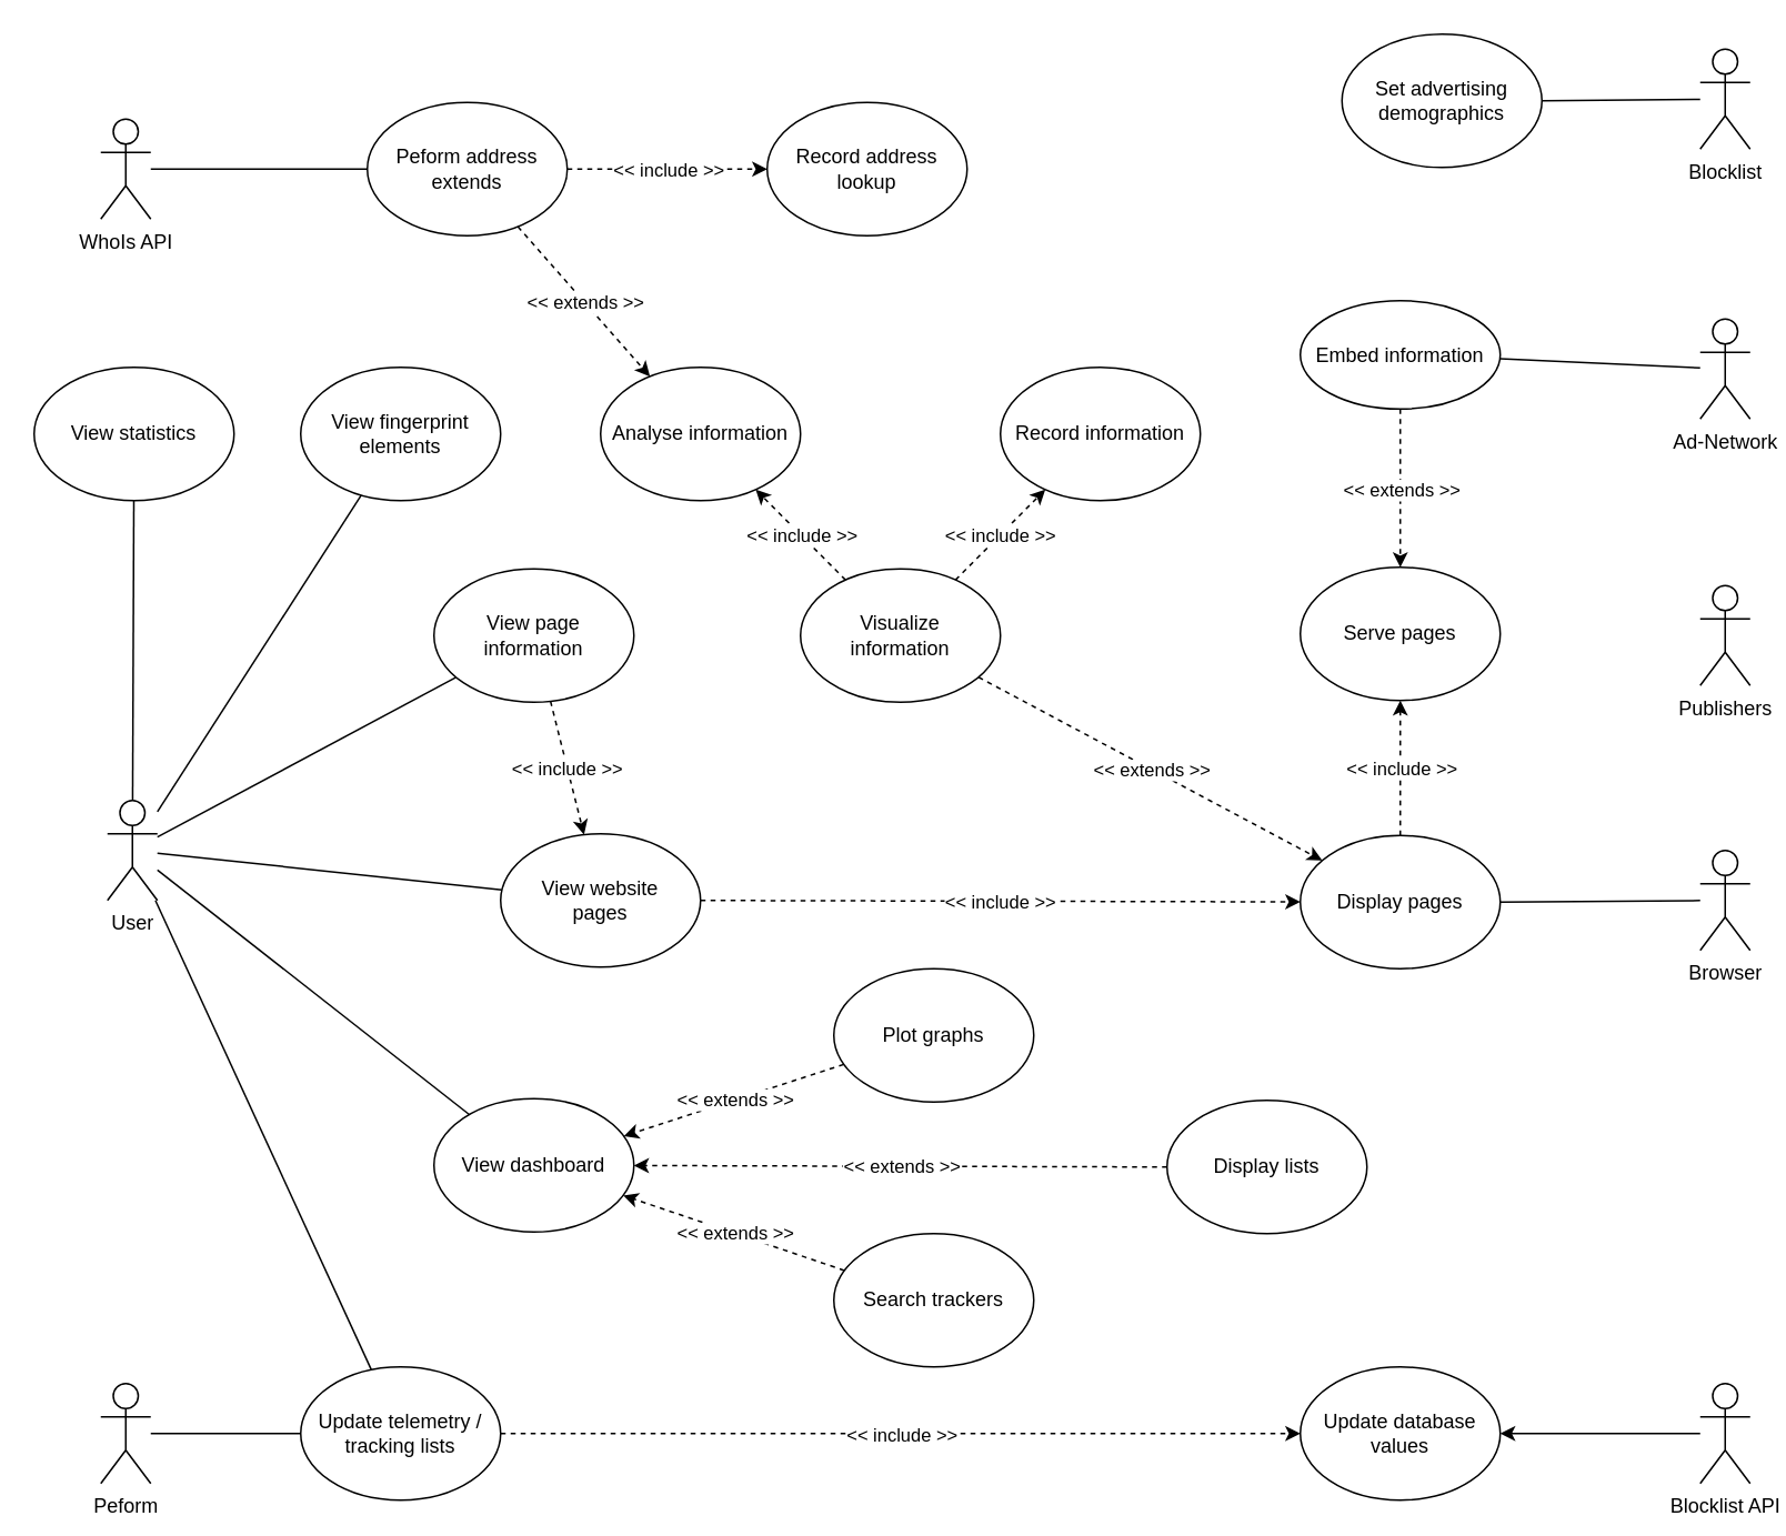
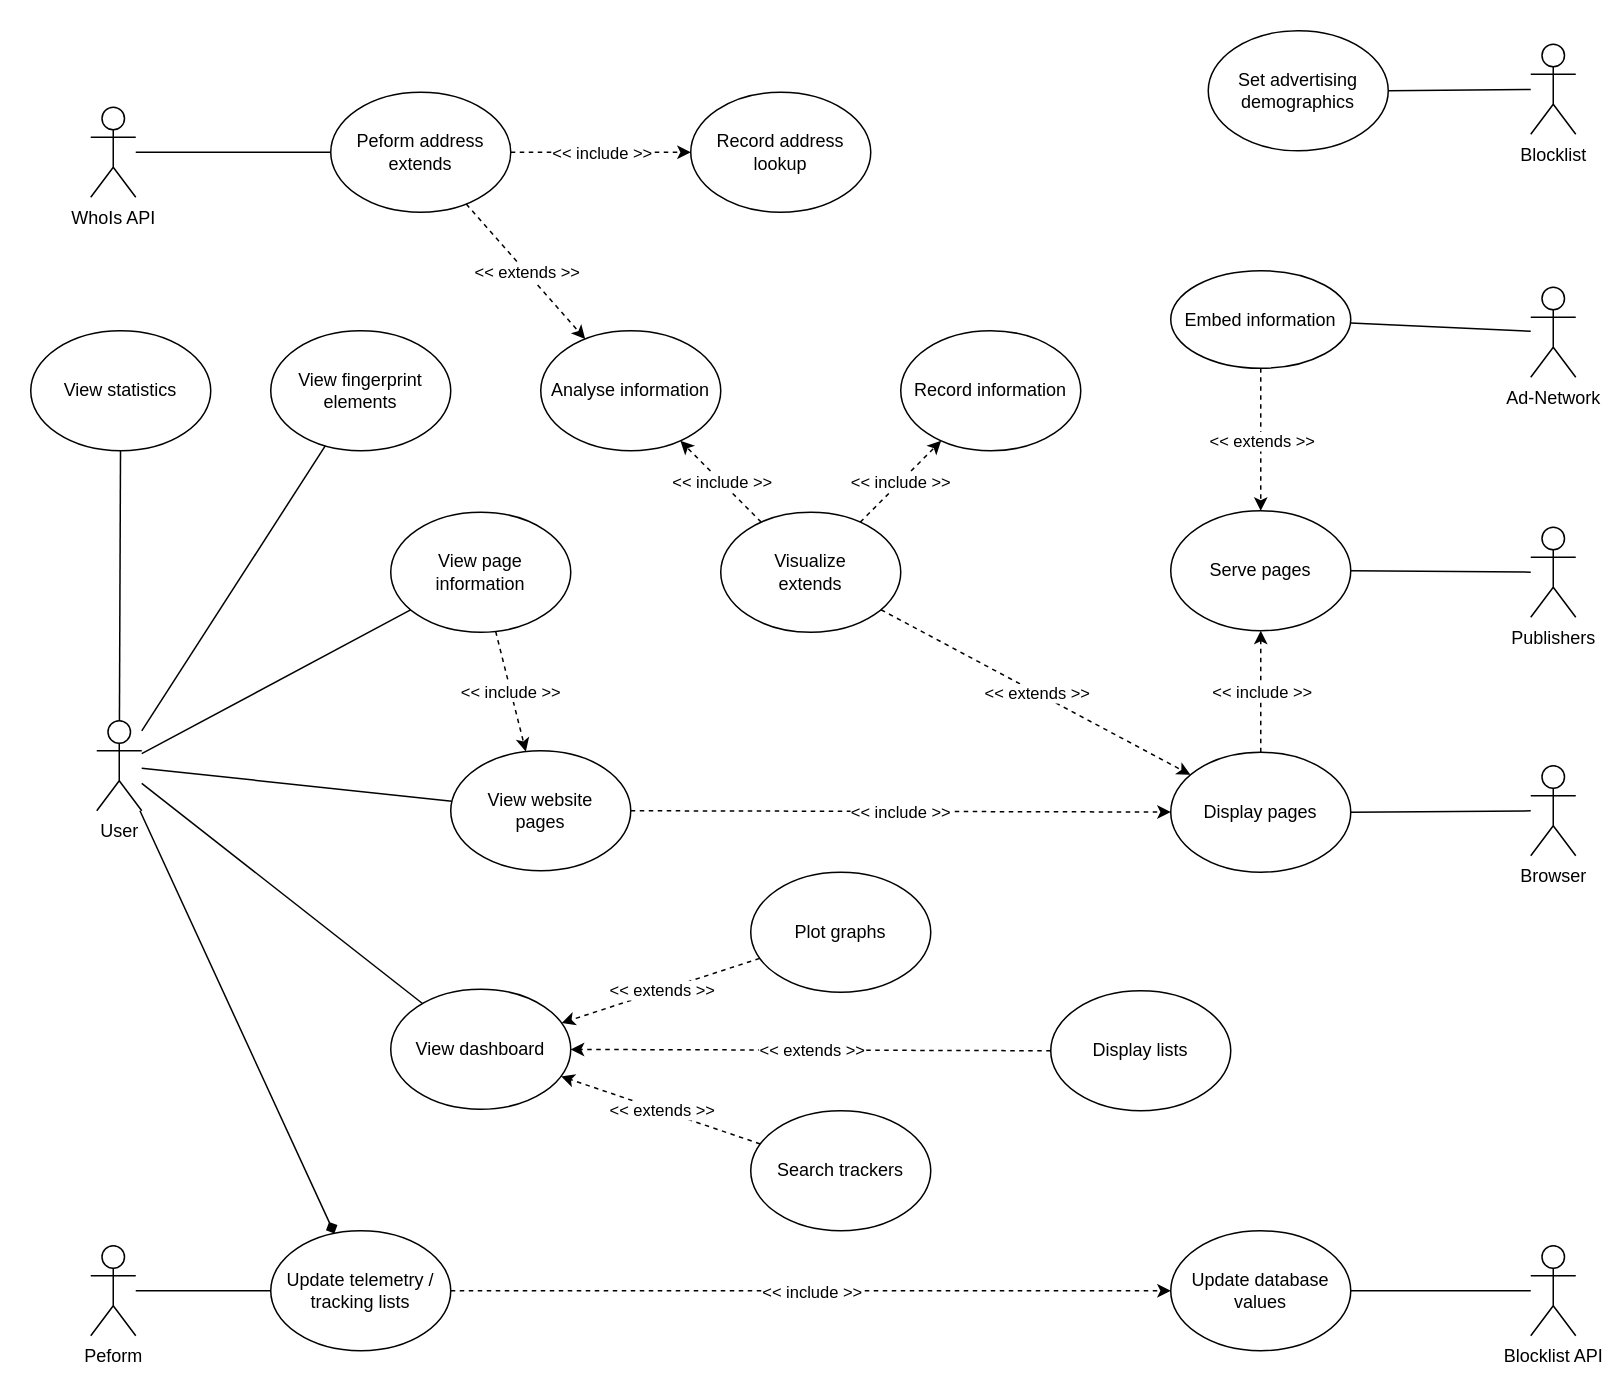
  <mxCell id="0" />
  <mxCell id="1" parent="0" />
  <mxCell id="2" value="User" style="shape=umlActor;verticalLabelPosition=bottom;verticalAlign=top;html=1;outlineConnect=0;" parent="1" vertex="1"><mxGeometry x="64" y="480" width="30" height="60" as="geometry" /></mxCell>
  <mxCell id="3" value="WhoIs API" style="shape=umlActor;verticalLabelPosition=bottom;verticalAlign=top;html=1;outlineConnect=0;" parent="1" vertex="1"><mxGeometry x="60" y="71" width="30" height="60" as="geometry" /></mxCell>
  <mxCell id="4" value="Blocklist API" style="shape=umlActor;verticalLabelPosition=bottom;verticalAlign=top;html=1;outlineConnect=0;" parent="1" vertex="1"><mxGeometry x="1020" y="830" width="30" height="60" as="geometry" /></mxCell>
  <mxCell id="5" value="Peform" style="shape=umlActor;verticalLabelPosition=bottom;verticalAlign=top;html=1;outlineConnect=0;" parent="1" vertex="1"><mxGeometry x="60" y="830" width="30" height="60" as="geometry" /></mxCell>
  <mxCell id="6" value="Update telemetry / tracking lists" style="ellipse;whiteSpace=wrap;html=1;" parent="1" vertex="1"><mxGeometry x="180" y="820" width="120" height="80" as="geometry" /></mxCell>
  <mxCell id="7" value="Browser" style="shape=umlActor;verticalLabelPosition=bottom;verticalAlign=top;html=1;outlineConnect=0;" parent="1" vertex="1"><mxGeometry x="1020" y="510" width="30" height="60" as="geometry" /></mxCell>
  <mxCell id="8" value="Publishers" style="shape=umlActor;verticalLabelPosition=bottom;verticalAlign=top;html=1;outlineConnect=0;" parent="1" vertex="1"><mxGeometry x="1020" y="351" width="30" height="60" as="geometry" /></mxCell>
  <mxCell id="9" value="Blocklist" style="shape=umlActor;verticalLabelPosition=bottom;verticalAlign=top;html=1;outlineConnect=0;" parent="1" vertex="1"><mxGeometry x="1020" y="29" width="30" height="60" as="geometry" /></mxCell>
  <mxCell id="10" value="Ad-Network&lt;br&gt;" style="shape=umlActor;verticalLabelPosition=bottom;verticalAlign=top;html=1;outlineConnect=0;" parent="1" vertex="1"><mxGeometry x="1020" y="191" width="30" height="60" as="geometry" /></mxCell>
  <mxCell id="11" value="" style="endArrow=none;html=1;" parent="1" source="5" target="6" edge="1"><mxGeometry width="50" height="50" relative="1" as="geometry"><mxPoint x="300" y="610" as="sourcePoint" /><mxPoint x="350" y="560" as="targetPoint" /></mxGeometry></mxCell>
  <mxCell id="12" value="" style="endArrow=none;html=1;" parent="1" source="2" target="23" edge="1"><mxGeometry width="50" height="50" relative="1" as="geometry"><mxPoint x="260" y="440" as="sourcePoint" /><mxPoint x="310" y="390" as="targetPoint" /></mxGeometry></mxCell>
  <mxCell id="13" value="Update database values" style="ellipse;whiteSpace=wrap;html=1;" parent="1" vertex="1"><mxGeometry x="780" y="820" width="120" height="80" as="geometry" /></mxCell>
- <mxCell id="14" value="" style="endArrow=classic;html=1;" parent="1" source="4" target="13" edge="1"><mxGeometry width="50" height="50" relative="1" as="geometry"><mxPoint x="600" y="449" as="sourcePoint" /><mxPoint x="650" y="399" as="targetPoint" /></mxGeometry></mxCell>
+ <mxCell id="14" value="" style="endArrow=none;html=1;" parent="1" source="4" target="13" edge="1"><mxGeometry width="50" height="50" relative="1" as="geometry"><mxPoint x="600" y="449" as="sourcePoint" /><mxPoint x="650" y="399" as="targetPoint" /></mxGeometry></mxCell>
  <mxCell id="15" value="" style="endArrow=classic;html=1;dashed=1;" parent="1" source="6" target="13" edge="1"><mxGeometry relative="1" as="geometry"><mxPoint x="250" y="730" as="sourcePoint" /><mxPoint x="350" y="730" as="targetPoint" /></mxGeometry></mxCell>
  <mxCell id="16" value="&amp;lt;&amp;lt; include &amp;gt;&amp;gt;" style="edgeLabel;resizable=0;html=1;align=center;verticalAlign=middle;" parent="15" connectable="0" vertex="1"><mxGeometry relative="1" as="geometry" /></mxCell>
  <mxCell id="17" value="Peform address extends" style="ellipse;whiteSpace=wrap;html=1;" parent="1" vertex="1"><mxGeometry x="220" y="61" width="120" height="80" as="geometry" /></mxCell>
  <mxCell id="18" value="" style="endArrow=none;html=1;" parent="1" source="3" target="17" edge="1"><mxGeometry width="50" height="50" relative="1" as="geometry"><mxPoint x="100" y="271" as="sourcePoint" /><mxPoint x="220" y="271" as="targetPoint" /></mxGeometry></mxCell>
  <mxCell id="19" value="View page information" style="ellipse;whiteSpace=wrap;html=1;" parent="1" vertex="1"><mxGeometry x="260" y="341" width="120" height="80" as="geometry" /></mxCell>
  <mxCell id="20" value="View statistics" style="ellipse;whiteSpace=wrap;html=1;" parent="1" vertex="1"><mxGeometry x="20" y="220" width="120" height="80" as="geometry" /></mxCell>
  <mxCell id="21" value="" style="endArrow=none;html=1;" parent="1" source="2" target="19" edge="1"><mxGeometry width="50" height="50" relative="1" as="geometry"><mxPoint x="250" y="630" as="sourcePoint" /><mxPoint x="300" y="580" as="targetPoint" /></mxGeometry></mxCell>
  <mxCell id="22" value="" style="endArrow=none;html=1;" parent="1" source="2" target="20" edge="1"><mxGeometry width="50" height="50" relative="1" as="geometry"><mxPoint x="110" y="497.608" as="sourcePoint" /><mxPoint x="237.126" y="451.907" as="targetPoint" /></mxGeometry></mxCell>
  <mxCell id="23" value="View website&lt;br&gt;pages" style="ellipse;whiteSpace=wrap;html=1;" parent="1" vertex="1"><mxGeometry x="300" y="500" width="120" height="80" as="geometry" /></mxCell>
- <mxCell id="24" value="" style="endArrow=none;html=1;" parent="1" source="2" target="6" edge="1"><mxGeometry width="50" height="50" relative="1" as="geometry"><mxPoint x="330" y="640" as="sourcePoint" /><mxPoint x="380" y="590" as="targetPoint" /></mxGeometry></mxCell>
+ <mxCell id="24" value="" style="endArrow=diamond;html=1;" parent="1" source="2" target="6" edge="1"><mxGeometry width="50" height="50" relative="1" as="geometry"><mxPoint x="330" y="640" as="sourcePoint" /><mxPoint x="380" y="590" as="targetPoint" /></mxGeometry></mxCell>
  <mxCell id="25" value="Display pages" style="ellipse;whiteSpace=wrap;html=1;" parent="1" vertex="1"><mxGeometry x="780" y="501" width="120" height="80" as="geometry" /></mxCell>
  <mxCell id="26" value="" style="endArrow=none;html=1;" parent="1" source="25" target="7" edge="1"><mxGeometry width="50" height="50" relative="1" as="geometry"><mxPoint x="890" y="860" as="sourcePoint" /><mxPoint x="940" y="810" as="targetPoint" /></mxGeometry></mxCell>
  <mxCell id="27" value="Serve pages" style="ellipse;whiteSpace=wrap;html=1;" parent="1" vertex="1"><mxGeometry x="780" y="340" width="120" height="80" as="geometry" /></mxCell>
  <mxCell id="28" value="" style="endArrow=classic;html=1;dashed=1;" parent="1" source="23" target="25" edge="1"><mxGeometry relative="1" as="geometry"><mxPoint x="350" y="700" as="sourcePoint" /><mxPoint x="470" y="700" as="targetPoint" /></mxGeometry></mxCell>
  <mxCell id="29" value="&amp;lt;&amp;lt; include &amp;gt;&amp;gt;" style="edgeLabel;resizable=0;html=1;align=center;verticalAlign=middle;" parent="28" connectable="0" vertex="1"><mxGeometry relative="1" as="geometry" /></mxCell>
  <mxCell id="30" value="" style="endArrow=classic;html=1;dashed=1;" parent="1" source="25" target="27" edge="1"><mxGeometry relative="1" as="geometry"><mxPoint x="670" y="700" as="sourcePoint" /><mxPoint x="790" y="700" as="targetPoint" /></mxGeometry></mxCell>
  <mxCell id="31" value="&amp;lt;&amp;lt; include &amp;gt;&amp;gt;" style="edgeLabel;resizable=0;html=1;align=center;verticalAlign=middle;" parent="30" connectable="0" vertex="1"><mxGeometry relative="1" as="geometry" /></mxCell>
+ <mxCell id="32" value="" style="endArrow=none;html=1;" parent="1" source="27" target="8" edge="1"><mxGeometry width="50" height="50" relative="1" as="geometry"><mxPoint x="750" y="670" as="sourcePoint" /><mxPoint x="800" y="620" as="targetPoint" /></mxGeometry></mxCell>
  <mxCell id="33" value="Embed information" style="ellipse;whiteSpace=wrap;html=1;" parent="1" vertex="1"><mxGeometry x="780" y="180" width="120" height="65" as="geometry" /></mxCell>
  <mxCell id="34" value="" style="endArrow=classic;html=1;dashed=1;" parent="1" source="33" target="27" edge="1"><mxGeometry relative="1" as="geometry"><mxPoint x="850" y="511" as="sourcePoint" /><mxPoint x="850" y="430" as="targetPoint" /></mxGeometry></mxCell>
  <mxCell id="35" value="&amp;lt;&amp;lt; extends &amp;gt;&amp;gt;" style="edgeLabel;resizable=0;html=1;align=center;verticalAlign=middle;" parent="34" connectable="0" vertex="1"><mxGeometry relative="1" as="geometry" /></mxCell>
  <mxCell id="36" value="" style="endArrow=none;html=1;" parent="1" source="33" target="10" edge="1"><mxGeometry width="50" height="50" relative="1" as="geometry"><mxPoint x="910" y="390" as="sourcePoint" /><mxPoint x="1030" y="390.923" as="targetPoint" /></mxGeometry></mxCell>
  <mxCell id="37" value="" style="endArrow=classic;html=1;dashed=1;" parent="1" source="41" target="25" edge="1"><mxGeometry relative="1" as="geometry"><mxPoint x="500" y="490" as="sourcePoint" /><mxPoint x="340" y="331" as="targetPoint" /></mxGeometry></mxCell>
  <mxCell id="38" value="&amp;lt;&amp;lt; extends &amp;gt;&amp;gt;" style="edgeLabel;resizable=0;html=1;align=center;verticalAlign=middle;" parent="37" connectable="0" vertex="1"><mxGeometry relative="1" as="geometry" /></mxCell>
  <mxCell id="39" value="Analyse information" style="ellipse;whiteSpace=wrap;html=1;" parent="1" vertex="1"><mxGeometry x="360" y="220" width="120" height="80" as="geometry" /></mxCell>
  <mxCell id="40" value="Record information" style="ellipse;whiteSpace=wrap;html=1;" parent="1" vertex="1"><mxGeometry x="600" y="220" width="120" height="80" as="geometry" /></mxCell>
- <mxCell id="41" value="Visualize&lt;br&gt;information" style="ellipse;whiteSpace=wrap;html=1;" parent="1" vertex="1"><mxGeometry x="480" y="341" width="120" height="80" as="geometry" /></mxCell>
+ <mxCell id="41" value="Visualize&lt;br&gt;extends" style="ellipse;whiteSpace=wrap;html=1;" parent="1" vertex="1"><mxGeometry x="480" y="341" width="120" height="80" as="geometry" /></mxCell>
  <mxCell id="42" value="" style="endArrow=classic;html=1;dashed=1;" parent="1" source="41" target="39" edge="1"><mxGeometry relative="1" as="geometry"><mxPoint x="330" y="550" as="sourcePoint" /><mxPoint x="810" y="551" as="targetPoint" /></mxGeometry></mxCell>
  <mxCell id="43" value="&amp;lt;&amp;lt; include &amp;gt;&amp;gt;" style="edgeLabel;resizable=0;html=1;align=center;verticalAlign=middle;" parent="42" connectable="0" vertex="1"><mxGeometry relative="1" as="geometry" /></mxCell>
  <mxCell id="44" value="" style="endArrow=classic;html=1;dashed=1;" parent="1" source="41" target="40" edge="1"><mxGeometry relative="1" as="geometry"><mxPoint x="477.031" y="357.58" as="sourcePoint" /><mxPoint x="423.282" y="303.282" as="targetPoint" /></mxGeometry></mxCell>
  <mxCell id="45" value="&amp;lt;&amp;lt; include &amp;gt;&amp;gt;" style="edgeLabel;resizable=0;html=1;align=center;verticalAlign=middle;" parent="44" connectable="0" vertex="1"><mxGeometry relative="1" as="geometry" /></mxCell>
  <mxCell id="46" value="Record address&lt;br&gt;lookup" style="ellipse;whiteSpace=wrap;html=1;" parent="1" vertex="1"><mxGeometry x="460" y="61" width="120" height="80" as="geometry" /></mxCell>
  <mxCell id="47" value="" style="endArrow=classic;html=1;dashed=1;" parent="1" source="17" target="46" edge="1"><mxGeometry relative="1" as="geometry"><mxPoint x="497.031" y="357.58" as="sourcePoint" /><mxPoint x="443.282" y="303.282" as="targetPoint" /></mxGeometry></mxCell>
  <mxCell id="48" value="&amp;lt;&amp;lt; include &amp;gt;&amp;gt;" style="edgeLabel;resizable=0;html=1;align=center;verticalAlign=middle;" parent="47" connectable="0" vertex="1"><mxGeometry relative="1" as="geometry" /></mxCell>
  <mxCell id="49" value="Set advertising demographics" style="ellipse;whiteSpace=wrap;html=1;" parent="1" vertex="1"><mxGeometry x="805" y="20" width="120" height="80" as="geometry" /></mxCell>
  <mxCell id="50" value="" style="endArrow=none;html=1;" parent="1" source="49" target="9" edge="1"><mxGeometry width="50" height="50" relative="1" as="geometry"><mxPoint x="710" y="379" as="sourcePoint" /><mxPoint x="760" y="329" as="targetPoint" /></mxGeometry></mxCell>
  <mxCell id="51" value="View fingerprint elements" style="ellipse;whiteSpace=wrap;html=1;" parent="1" vertex="1"><mxGeometry x="180" y="220" width="120" height="80" as="geometry" /></mxCell>
  <mxCell id="52" value="" style="endArrow=none;html=1;" parent="1" source="2" target="51" edge="1"><mxGeometry width="50" height="50" relative="1" as="geometry"><mxPoint x="89.143" y="490" as="sourcePoint" /><mxPoint x="90" y="310" as="targetPoint" /></mxGeometry></mxCell>
  <mxCell id="53" value="" style="endArrow=classic;html=1;dashed=1;" parent="1" source="17" target="39" edge="1"><mxGeometry relative="1" as="geometry"><mxPoint x="596.93" y="415.923" as="sourcePoint" /><mxPoint x="803.148" y="526.012" as="targetPoint" /></mxGeometry></mxCell>
  <mxCell id="54" value="&amp;lt;&amp;lt; extends &amp;gt;&amp;gt;" style="edgeLabel;resizable=0;html=1;align=center;verticalAlign=middle;" parent="53" connectable="0" vertex="1"><mxGeometry relative="1" as="geometry" /></mxCell>
  <mxCell id="55" value="View dashboard" style="ellipse;whiteSpace=wrap;html=1;" parent="1" vertex="1"><mxGeometry x="260" y="659" width="120" height="80" as="geometry" /></mxCell>
  <mxCell id="56" value="" style="endArrow=none;html=1;" parent="1" source="2" target="55" edge="1"><mxGeometry width="50" height="50" relative="1" as="geometry"><mxPoint x="104" y="545.13" as="sourcePoint" /><mxPoint x="227.954" y="752.798" as="targetPoint" /></mxGeometry></mxCell>
  <mxCell id="57" value="Plot graphs" style="ellipse;whiteSpace=wrap;html=1;" parent="1" vertex="1"><mxGeometry x="500" y="581" width="120" height="80" as="geometry" /></mxCell>
  <mxCell id="58" value="Display lists" style="ellipse;whiteSpace=wrap;html=1;" parent="1" vertex="1"><mxGeometry x="700" y="660" width="120" height="80" as="geometry" /></mxCell>
  <mxCell id="59" value="Search trackers" style="ellipse;whiteSpace=wrap;html=1;" parent="1" vertex="1"><mxGeometry x="500" y="740" width="120" height="80" as="geometry" /></mxCell>
  <mxCell id="60" value="" style="endArrow=classic;html=1;dashed=1;" parent="1" source="57" target="55" edge="1"><mxGeometry relative="1" as="geometry"><mxPoint x="596.93" y="415.923" as="sourcePoint" /><mxPoint x="803.148" y="526.012" as="targetPoint" /></mxGeometry></mxCell>
  <mxCell id="61" value="&amp;lt;&amp;lt; extends &amp;gt;&amp;gt;" style="edgeLabel;resizable=0;html=1;align=center;verticalAlign=middle;" parent="60" connectable="0" vertex="1"><mxGeometry relative="1" as="geometry" /></mxCell>
  <mxCell id="62" value="" style="endArrow=classic;html=1;dashed=1;" parent="1" source="58" target="55" edge="1"><mxGeometry relative="1" as="geometry"><mxPoint x="511.607" y="640.196" as="sourcePoint" /><mxPoint x="388.329" y="660.626" as="targetPoint" /></mxGeometry></mxCell>
  <mxCell id="63" value="&amp;lt;&amp;lt; extends &amp;gt;&amp;gt;" style="edgeLabel;resizable=0;html=1;align=center;verticalAlign=middle;" parent="62" connectable="0" vertex="1"><mxGeometry relative="1" as="geometry" /></mxCell>
  <mxCell id="64" value="" style="endArrow=classic;html=1;dashed=1;" parent="1" source="59" target="55" edge="1"><mxGeometry relative="1" as="geometry"><mxPoint x="710" y="710" as="sourcePoint" /><mxPoint x="390" y="709" as="targetPoint" /></mxGeometry></mxCell>
  <mxCell id="65" value="&amp;lt;&amp;lt; extends &amp;gt;&amp;gt;" style="edgeLabel;resizable=0;html=1;align=center;verticalAlign=middle;" parent="64" connectable="0" vertex="1"><mxGeometry relative="1" as="geometry" /></mxCell>
  <mxCell id="66" value="" style="endArrow=classic;html=1;dashed=1;" parent="1" source="19" target="23" edge="1"><mxGeometry relative="1" as="geometry"><mxPoint x="314" y="440" as="sourcePoint" /><mxPoint x="674" y="441" as="targetPoint" /></mxGeometry></mxCell>
  <mxCell id="67" value="&amp;lt;&amp;lt; include &amp;gt;&amp;gt;" style="edgeLabel;resizable=0;html=1;align=center;verticalAlign=middle;" parent="66" connectable="0" vertex="1"><mxGeometry relative="1" as="geometry" /></mxCell>
